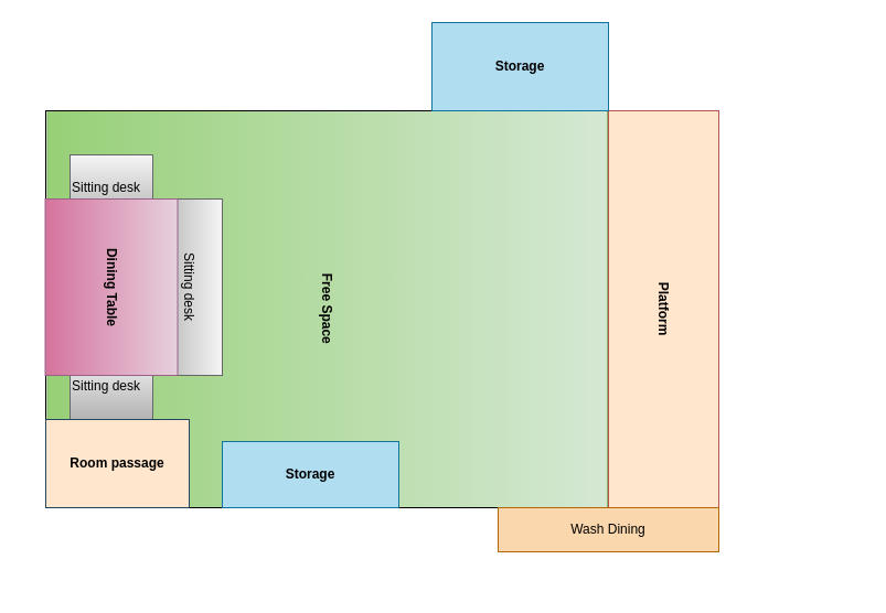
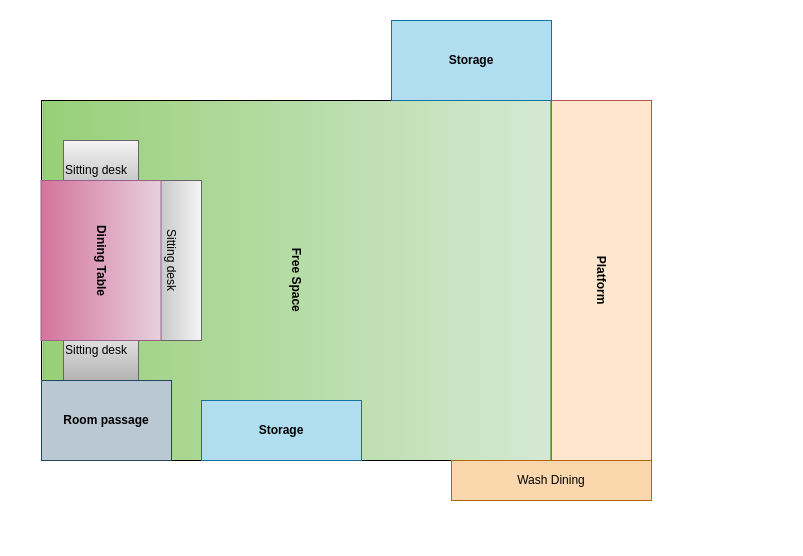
  <mxCell id="0" />
  <mxCell id="1" parent="0" />
  <mxCell id="2" value="&lt;b&gt;Free Space&lt;/b&gt;" style="rounded=0;whiteSpace=wrap;html=1;rotation=90;fillColor=#d5e8d4;strokeColor=#82b366;gradientColor=#97d077;" vertex="1" parent="1"><mxGeometry x="116.25" y="26.25" width="360" height="507.5" as="geometry" /></mxCell>
  <mxCell id="3" value="&lt;div&gt;&lt;span&gt;Sitting desk&lt;/span&gt;&lt;/div&gt;" style="rounded=0;whiteSpace=wrap;html=1;fillColor=#f5f5f5;gradientColor=#b3b3b3;strokeColor=#666666;align=left;" vertex="1" parent="1"><mxGeometry x="63" y="320" width="75" height="60" as="geometry" /></mxCell>
  <mxCell id="4" value="" style="rounded=0;whiteSpace=wrap;html=1;fillColor=none;" vertex="1" parent="1"><mxGeometry x="41" y="100" width="610" height="360" as="geometry" /></mxCell>
  <mxCell id="5" value="&lt;div&gt;&lt;span&gt;Sitting desk&lt;/span&gt;&lt;/div&gt;" style="rounded=0;whiteSpace=wrap;html=1;fillColor=#f5f5f5;gradientColor=#b3b3b3;strokeColor=#666666;align=center;rotation=90;" vertex="1" parent="1"><mxGeometry x="91" y="230" width="160" height="60" as="geometry" /></mxCell>
  <mxCell id="6" value="&lt;div&gt;&lt;span&gt;Sitting desk&lt;/span&gt;&lt;/div&gt;" style="rounded=0;whiteSpace=wrap;html=1;fillColor=#f5f5f5;gradientColor=#b3b3b3;strokeColor=#666666;align=left;" vertex="1" parent="1"><mxGeometry x="63" y="140" width="75" height="60" as="geometry" /></mxCell>
  <mxCell id="7" value="&lt;b&gt;Platform&lt;/b&gt;" style="rounded=0;whiteSpace=wrap;html=1;rotation=90;fillColor=#ffe6cc;strokeColor=#b85450;" vertex="1" parent="1"><mxGeometry x="421" y="230" width="360" height="100" as="geometry" /></mxCell>
  <mxCell id="8" value="&lt;b&gt;Dining Table&lt;/b&gt;" style="rounded=0;whiteSpace=wrap;html=1;fillColor=#e6d0de;gradientColor=#d5739d;strokeColor=#996185;rotation=90;" vertex="1" parent="1"><mxGeometry x="20.5" y="200" width="160" height="120" as="geometry" /></mxCell>
- <mxCell id="9" value="&lt;b&gt;Room passage&lt;/b&gt;" style="rounded=0;whiteSpace=wrap;html=1;fillColor=#ffe6cc;strokeColor=#23445d;" vertex="1" parent="1"><mxGeometry x="41" y="380" width="130" height="80" as="geometry" /></mxCell>
+ <mxCell id="9" value="&lt;b&gt;Room passage&lt;/b&gt;" style="rounded=0;whiteSpace=wrap;html=1;fillColor=#bac8d3;strokeColor=#23445d;" vertex="1" parent="1"><mxGeometry x="41" y="380" width="130" height="80" as="geometry" /></mxCell>
  <mxCell id="10" value="&lt;b&gt;Storage&lt;/b&gt;" style="rounded=0;whiteSpace=wrap;html=1;fillColor=#b1ddf0;strokeColor=#10739e;" vertex="1" parent="1"><mxGeometry x="391" y="20" width="160" height="80" as="geometry" /></mxCell>
  <mxCell id="11" value="&lt;b&gt;Storage&lt;/b&gt;" style="rounded=0;whiteSpace=wrap;html=1;fillColor=#b1ddf0;strokeColor=#10739e;" vertex="1" parent="1"><mxGeometry x="201" y="400" width="160" height="60" as="geometry" /></mxCell>
  <mxCell id="12" value="Wash Dining" style="rounded=0;whiteSpace=wrap;html=1;fillColor=#fad7ac;strokeColor=#b46504;" vertex="1" parent="1"><mxGeometry x="451" y="460" width="200" height="40" as="geometry" /></mxCell>
